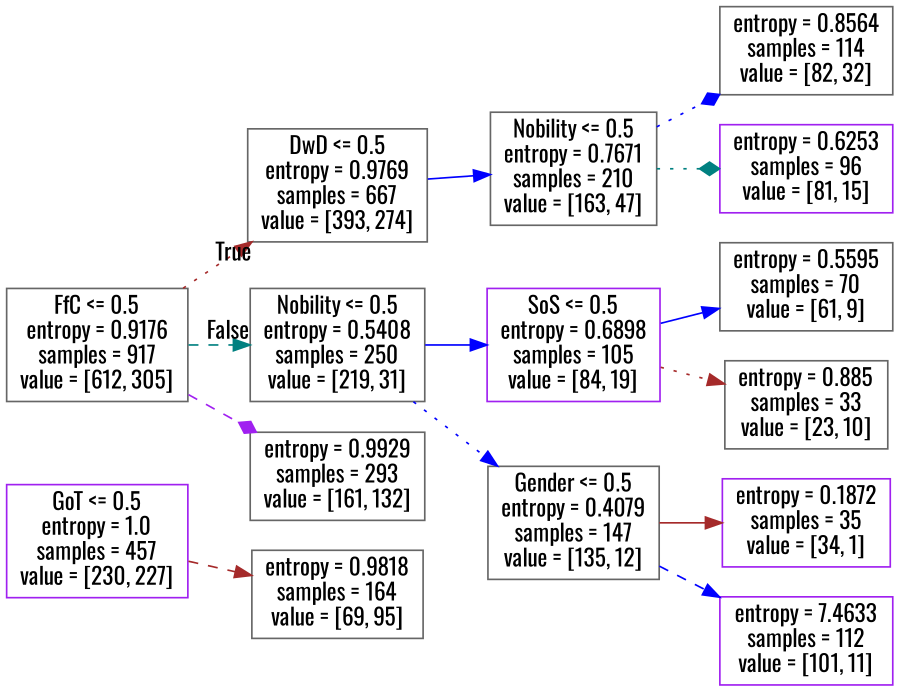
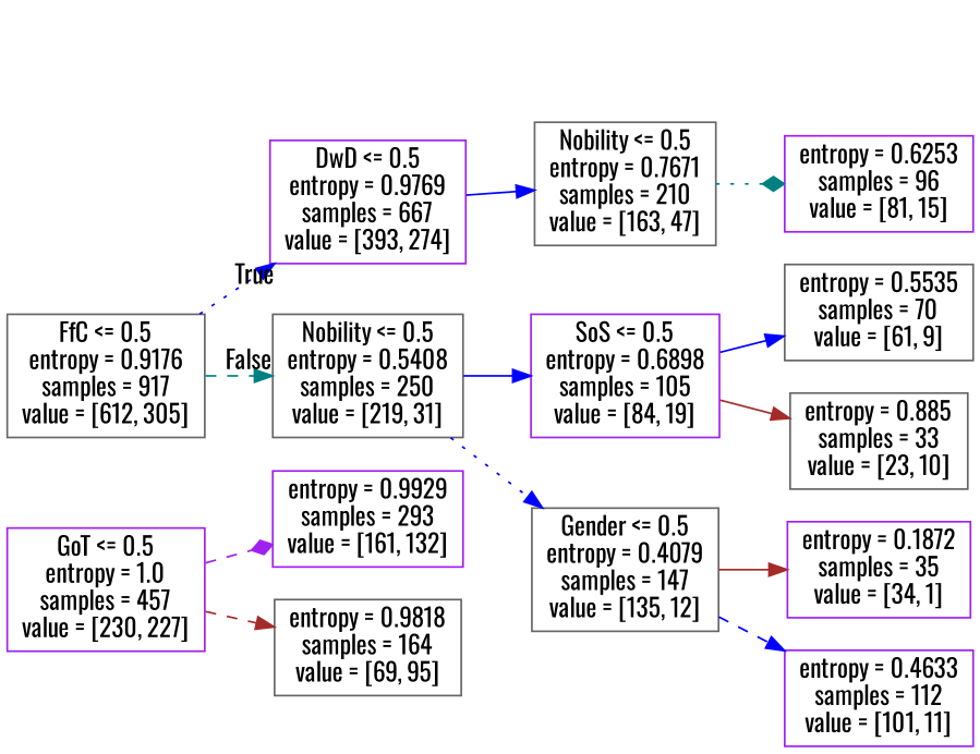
  digraph {
    fontname=Oswald
    rankdir=LR
    node [color=gray40 fontname=Oswald shape=box]
    edge [arrowhead=normal color=blue fontname=Oswald style=solid]
    n1 [label="FfC <= 0.5\nentropy = 0.9176\nsamples = 917\nvalue = [612, 305]"]
-   n2 [label="DwD <= 0.5\nentropy = 0.9769\nsamples = 667\nvalue = [393, 274]"]
+   n2 [color=purple label="DwD <= 0.5\nentropy = 0.9769\nsamples = 667\nvalue = [393, 274]"]
    n3 [label="Nobility <= 0.5\nentropy = 0.5408\nsamples = 250\nvalue = [219, 31]"]
    n4 [label="Nobility <= 0.5\nentropy = 0.7671\nsamples = 210\nvalue = [163, 47]"]
    n5 [color=purple label="SoS <= 0.5\nentropy = 0.6898\nsamples = 105\nvalue = [84, 19]"]
    n6 [label="Gender <= 0.5\nentropy = 0.4079\nsamples = 147\nvalue = [135, 12]"]
    n7 [color=purple label="GoT <= 0.5\nentropy = 1.0\nsamples = 457\nvalue = [230, 227]"]
-   n8 [label="entropy = 0.9929\nsamples = 293\nvalue = [161, 132]"]
+   n8 [color=purple label="entropy = 0.9929\nsamples = 293\nvalue = [161, 132]"]
    n9 [label="entropy = 0.9818\nsamples = 164\nvalue = [69, 95]"]
-   n10 [label="entropy = 0.8564\nsamples = 114\nvalue = [82, 32]"]
    n11 [color=purple label="entropy = 0.6253\nsamples = 96\nvalue = [81, 15]"]
-   n12 [label="entropy = 0.5595\nsamples = 70\nvalue = [61, 9]"]
+   n12 [label="entropy = 0.5535\nsamples = 70\nvalue = [61, 9]"]
    n13 [label="entropy = 0.885\nsamples = 33\nvalue = [23, 10]"]
    n14 [color=purple label="entropy = 0.1872\nsamples = 35\nvalue = [34, 1]"]
-   n15 [color=purple label="entropy = 7.4633\nsamples = 112\nvalue = [101, 11]"]
-   n1 -> n2 [color=brown headlabel=True labelangle=45 labeldistance=2.5 style=dotted]
+   n15 [color=purple label="entropy = 0.4633\nsamples = 112\nvalue = [101, 11]"]
+   n1 -> n2 [headlabel=True labelangle=45 labeldistance=2.5 style=dotted]
    n1 -> n3 [color=teal headlabel=False labelangle=-45 labeldistance=2.5 style=dashed]
    n2 -> n4
    n3 -> n5
    n3 -> n6 [style=dotted]
-   n4 -> n10 [arrowhead=diamond style=dotted]
    n4 -> n11 [arrowhead=diamond color=teal style=dotted]
    n5 -> n12
-   n5 -> n13 [color=brown style=dotted]
+   n5 -> n13 [color=brown]
    n6 -> n14 [color=brown]
    n6 -> n15 [style=dashed]
-   n1 -> n8 [arrowhead=diamond color=purple style=dashed]
+   n7 -> n8 [arrowhead=diamond color=purple style=dashed]
    n7 -> n9 [color=brown style=dashed]
  }
